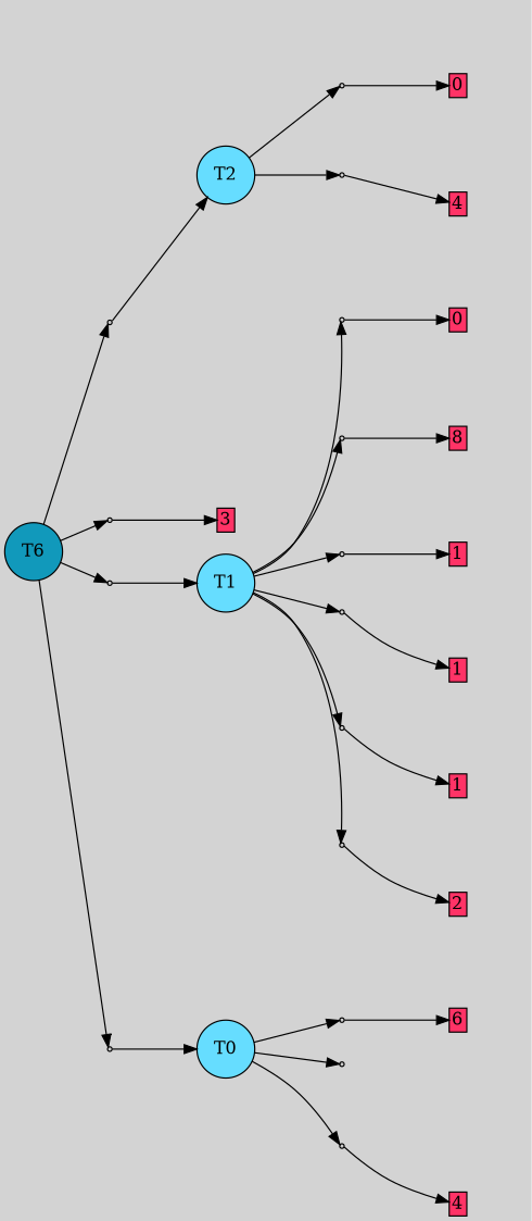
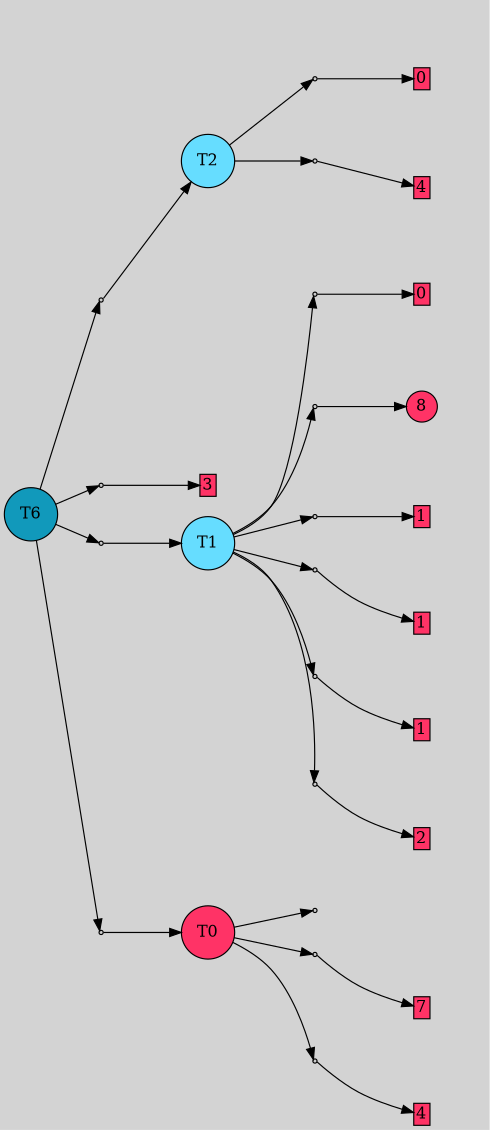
  digraph {
    bgcolor=lightgray
    rankdir=LR
    node [shape=box style=filled]
    n1 [fillcolor="#1199bb" label=T6 shape=circle]
    P11 [fillcolor="#cccccc" shape=point]
    P12 [fillcolor="#cccccc" shape=point]
    P13 [fillcolor="#cccccc" shape=point]
    P14 [fillcolor="#cccccc" shape=point]
-   T0 [fillcolor="#66ddff" shape=circle]
+   T0 [fillcolor="#ff3366" shape=circle]
    P0 [fillcolor="#cccccc" shape=point]
    P1 [fillcolor="#cccccc" shape=point]
    P2 [fillcolor="#cccccc" shape=point]
    n10 [label="2|0&1|2#1|1&#92;n" style=invis]
-   n11 [fillcolor="#ff3366" height=0 label=6 margin=0.03 width=0]
    n12 [label="3|0&1|2#4|3&#92;n" style=invis]
+   n13 [fillcolor="#ff3366" height=0 label=7 margin=0.03 width=0]
    n14 [label="2|0&3|2#1|6&#92;n" style=invis]
    n15 [fillcolor="#ff3366" height=0 label=4 margin=0.03 width=0]
    T1 [fillcolor="#66ddff" shape=circle]
    P3 [fillcolor="#cccccc" shape=point]
    P4 [fillcolor="#cccccc" shape=point]
    P5 [fillcolor="#cccccc" shape=point]
    P6 [fillcolor="#cccccc" shape=point]
    P7 [fillcolor="#cccccc" shape=point]
    P8 [fillcolor="#cccccc" shape=point]
    n23 [label="4|0&3|2#3|0&#92;n" style=invis]
    n24 [fillcolor="#ff3366" height=0 label=0 margin=0.03 width=0]
    n25 [label="2|5&4|6#3|5&#92;n3|0&0|5#2|3&#92;n" style=invis]
-   n26 [fillcolor="#ff3366" height=0 label=8 margin=0.03 width=0]
+   n26 [fillcolor="#ff3366" height=0 label=8 margin=0.03 shape=circle width=0]
    n27 [label="4|0&1|7#2|4&#92;n" style=invis]
    n28 [fillcolor="#ff3366" height=0 label=1 margin=0.03 width=0]
    n29 [label="0|0&1|7#1|3&#92;n" style=invis]
    n30 [fillcolor="#ff3366" height=0 label=1 margin=0.03 width=0]
    n31 [label="1|0&3|6#1|2&#92;n" style=invis]
    n32 [fillcolor="#ff3366" height=0 label=1 margin=0.03 width=0]
    n33 [label="5|7&1|6#4|5&#92;n0|0&0|7#1|4&#92;n" style=invis]
    n34 [fillcolor="#ff3366" height=0 label=2 margin=0.03 width=0]
    T2 [fillcolor="#66ddff" shape=circle]
    P9 [fillcolor="#cccccc" shape=point]
    P10 [fillcolor="#cccccc" shape=point]
    n38 [label="1|0&1|3#4|3&#92;n" style=invis]
    n39 [fillcolor="#ff3366" height=0 label=0 margin=0.03 width=0]
    n40 [label="2|5&3|3#4|3&#92;n6|0&0|5#2|3&#92;n" style=invis]
    n41 [fillcolor="#ff3366" height=0 label=4 margin=0.03 width=0]
    n42 [label="3|1&3|7#0|3&#92;n1|0&0|1#0|6&#92;n" style=invis]
    n43 [label="3|0&3|2#0|6&#92;n" style=invis]
    n44 [fillcolor="#ff3366" height=0 label=3 margin=0.03 width=0]
    n45 [label="1|3&2|5#2|3&#92;n6|0&0|3#2|0&#92;n" style=invis]
    n46 [label="6|0&4|4#3|2&#92;n" style=invis]
    subgraph sub_1 {
      rank=same
      n1
    }
    n1 -> P11
    n1 -> P12
    n1 -> P13
    n1 -> P14
    P11 -> T2
    P11 -> n42 [style=invis]
    P12 -> n43 [style=invis]
    P12 -> n44
    P13 -> T1
    P13 -> n45 [style=invis]
    P14 -> T0
    P14 -> n46 [style=invis]
    T0 -> P0
    T0 -> P1
    T0 -> P2
    P0 -> n10 [style=invis]
-   P0 -> n11
    P1 -> n12 [style=invis]
+   P1 -> n13
    P2 -> n14 [style=invis]
    P2 -> n15
    T1 -> P3
    T1 -> P4
    T1 -> P5
    T1 -> P6
    T1 -> P7
    T1 -> P8
    P3 -> n23 [style=invis]
    P3 -> n24
    P4 -> n25 [style=invis]
    P4 -> n26
    P5 -> n27 [style=invis]
    P5 -> n28
    P6 -> n29 [style=invis]
    P6 -> n30
    P7 -> n31 [style=invis]
    P7 -> n32
    P8 -> n33 [style=invis]
    P8 -> n34
    T2 -> P9
    T2 -> P10
    P9 -> n38 [style=invis]
    P9 -> n39
    P10 -> n40 [style=invis]
    P10 -> n41
  }
